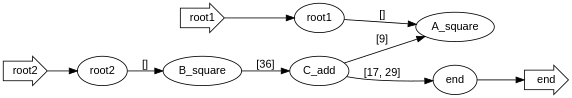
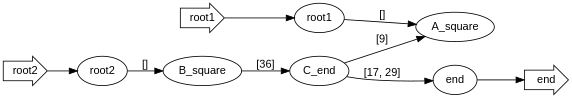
  digraph {
    fontname="Liberation Sans"
    rankdir=LR
    node [fontname="Liberation Sans"]
    edge [fontname="Liberation Sans"]
    root1 [shape=rarrow]
    n2 [label=root1]
    n3 [label=A_square]
    root2 [shape=rarrow]
    n5 [label=root2]
    n6 [label=B_square]
-   n7 [label=C_add]
+   n7 [label=C_end]
    end [shape=rarrow]
    n9 [label=end]
    root1 -> n2
    n2 -> n3 [label="[]"]
    root2 -> n5
    n5 -> n6 [label="[]"]
    n6 -> n7 [label="[36]"]
    n7 -> n3 [label="[9]"]
    n7 -> n9 [label="[17, 29]"]
    n9 -> end
  }
